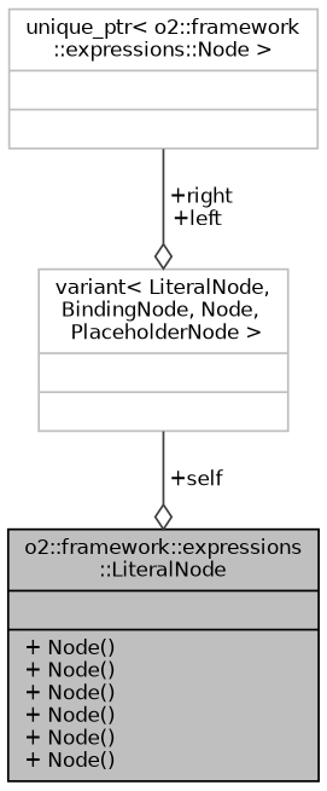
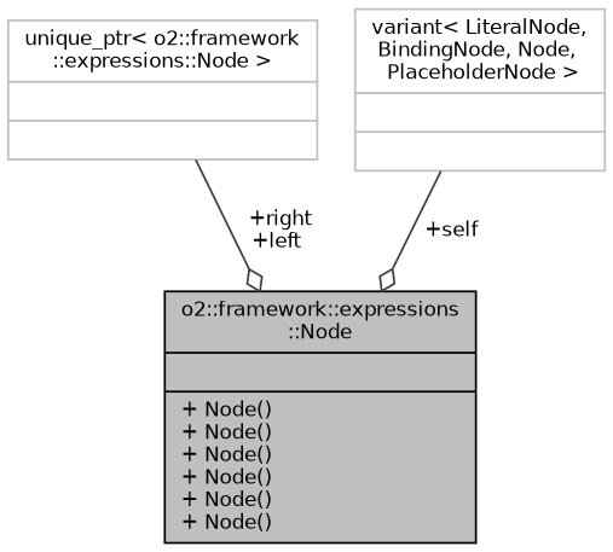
  digraph {
    node [color=grey75 fontname=Helvetica fontsize=10 shape=record]
    edge [arrowhead=odiamond color=grey25 fontname=Helvetica fontsize=10 labelfontname=Helvetica labelfontsize=10 style=solid]
-   n1 [color=black fillcolor=grey75 fontcolor=black height=0.2 label="{o2::framework::expressions\l::LiteralNode\n||+ Node()\l+ Node()\l+ Node()\l+ Node()\l+ Node()\l+ Node()\l}" style=filled width=0.4]
+   n1 [color=black fillcolor=grey75 fontcolor=black height=0.2 label="{o2::framework::expressions\l::Node\n||+ Node()\l+ Node()\l+ Node()\l+ Node()\l+ Node()\l+ Node()\l}" style=filled width=0.4]
    n2 [height=0.2 label="{unique_ptr\< o2::framework\l::expressions::Node \>\n||}" width=0.4]
    n3 [height=0.2 label="{variant\< LiteralNode,\l BindingNode, Node,\l PlaceholderNode \>\n||}" width=0.4]
-   n2 -> n3 [label=" +right\n+left"]
+   n2 -> n1 [label=" +right\n+left"]
    n3 -> n1 [label=" +self"]
  }
